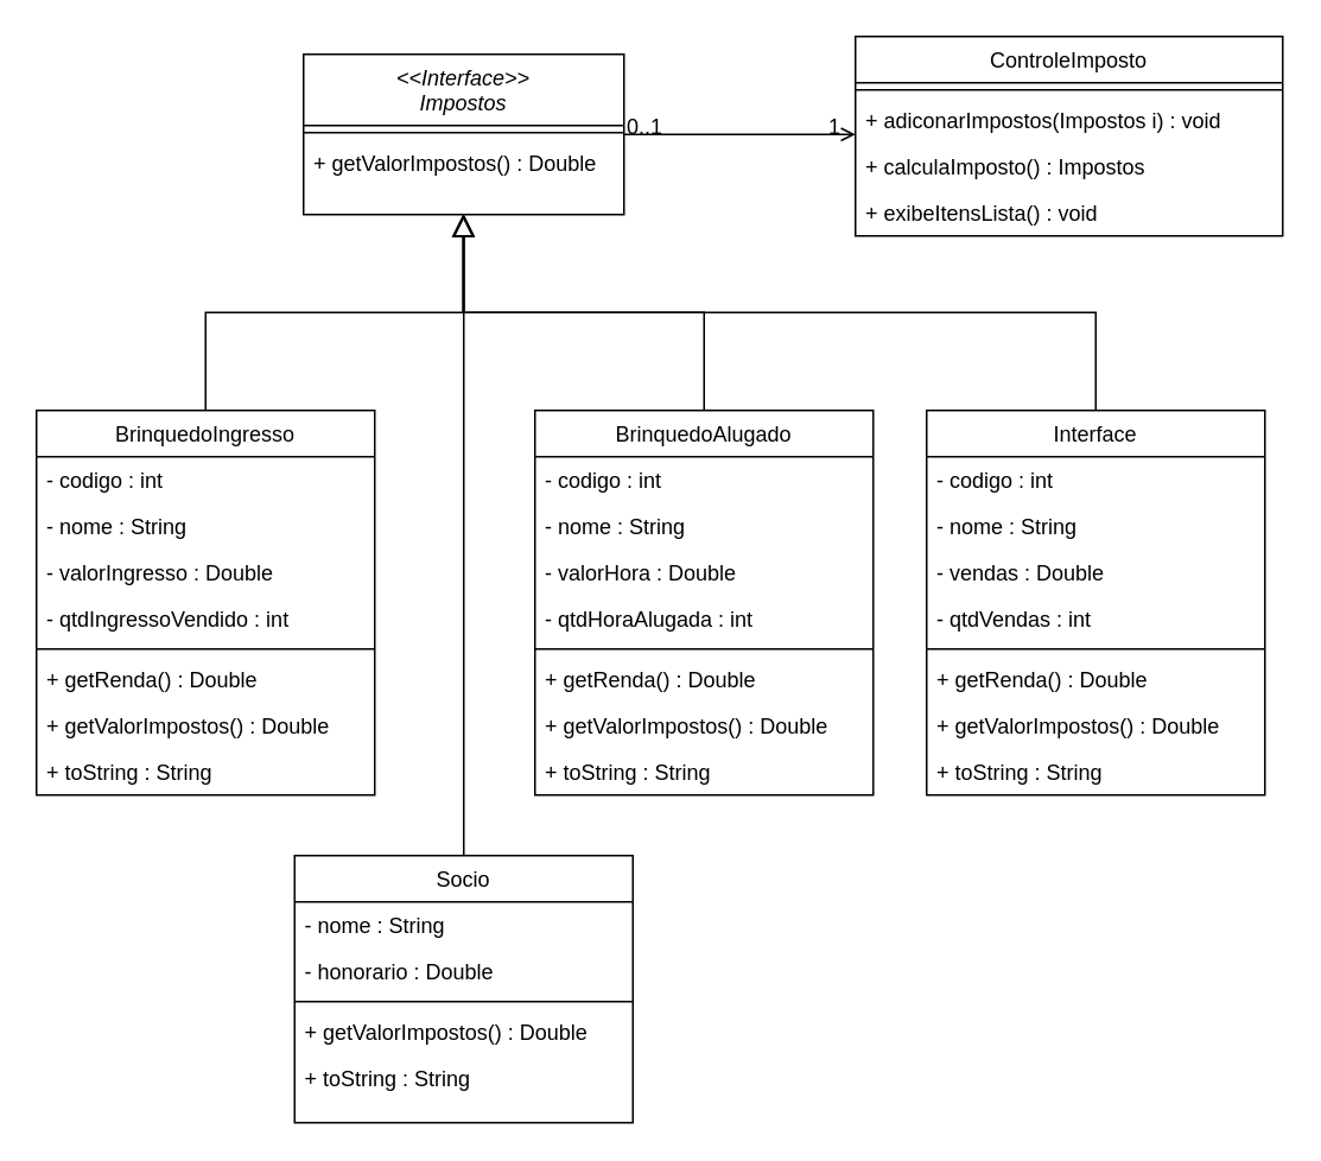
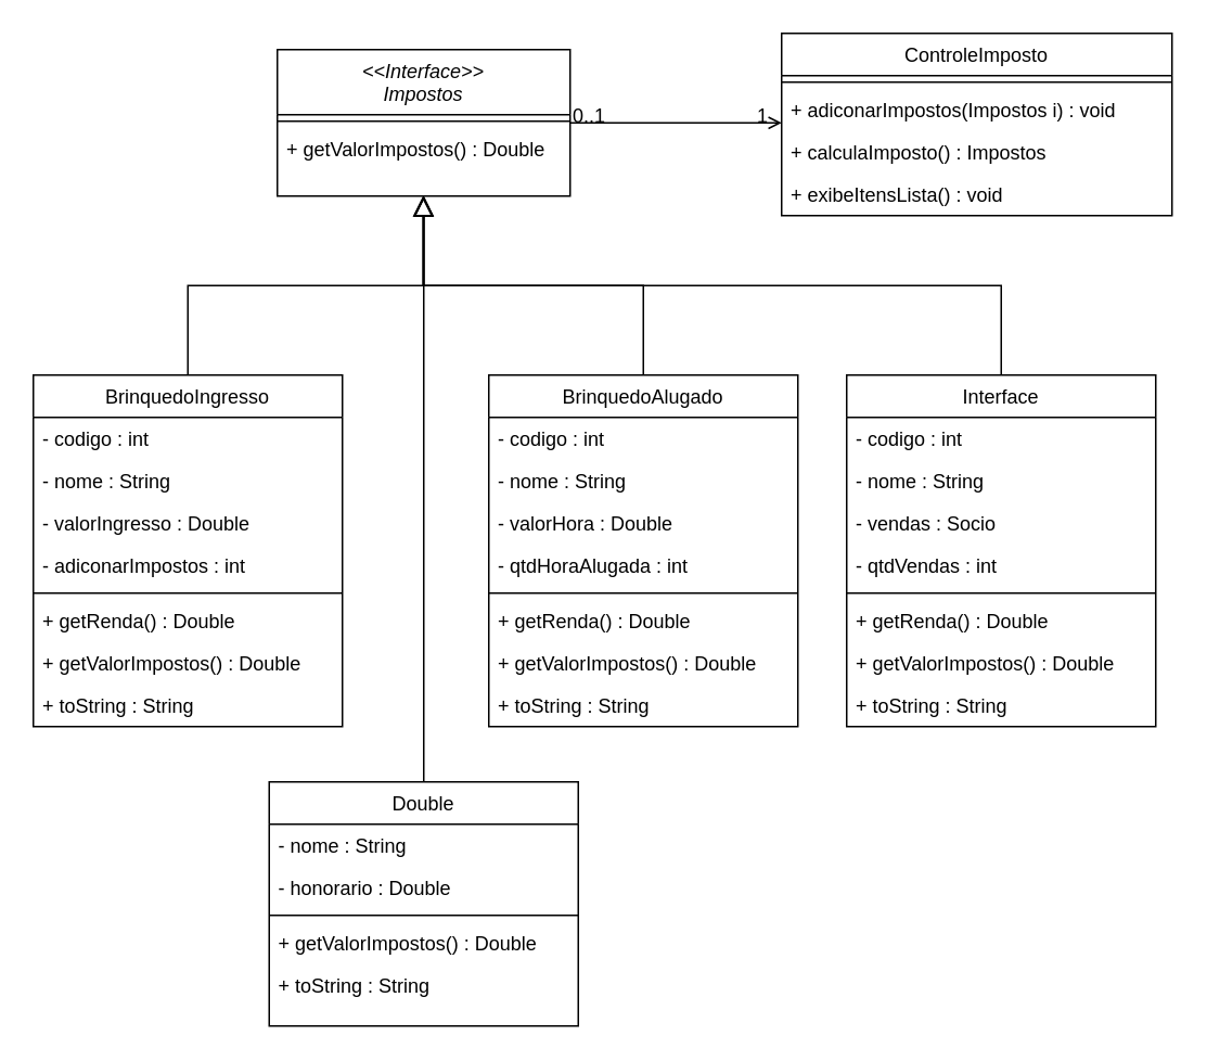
  <mxCell id="0" />
  <mxCell id="1" parent="0" />
  <mxCell id="2" value="&lt;&lt;Interface&gt;&gt;&#10;Impostos" style="swimlane;fontStyle=2;align=center;verticalAlign=top;childLayout=stackLayout;horizontal=1;startSize=40;horizontalStack=0;resizeParent=1;resizeLast=0;collapsible=1;marginBottom=0;rounded=0;shadow=0;strokeWidth=1;" parent="1" vertex="1"><mxGeometry x="170" y="30" width="180" height="90" as="geometry"><mxRectangle x="230" y="140" width="160" height="26" as="alternateBounds" /></mxGeometry></mxCell>
  <mxCell id="3" value="" style="line;html=1;strokeWidth=1;align=left;verticalAlign=middle;spacingTop=-1;spacingLeft=3;spacingRight=3;rotatable=0;labelPosition=right;points=[];portConstraint=eastwest;" parent="2" vertex="1"><mxGeometry y="40" width="180" height="8" as="geometry" /></mxCell>
  <mxCell id="4" value="+ getValorImpostos() : Double" style="text;align=left;verticalAlign=top;spacingLeft=4;spacingRight=4;overflow=hidden;rotatable=0;points=[[0,0.5],[1,0.5]];portConstraint=eastwest;" parent="2" vertex="1"><mxGeometry y="48" width="180" height="26" as="geometry" /></mxCell>
  <mxCell id="5" value="BrinquedoIngresso" style="swimlane;fontStyle=0;align=center;verticalAlign=top;childLayout=stackLayout;horizontal=1;startSize=26;horizontalStack=0;resizeParent=1;resizeLast=0;collapsible=1;marginBottom=0;rounded=0;shadow=0;strokeWidth=1;" parent="1" vertex="1"><mxGeometry x="20" y="230" width="190" height="216" as="geometry"><mxRectangle x="130" y="380" width="160" height="26" as="alternateBounds" /></mxGeometry></mxCell>
  <mxCell id="6" value="- codigo : int" style="text;align=left;verticalAlign=top;spacingLeft=4;spacingRight=4;overflow=hidden;rotatable=0;points=[[0,0.5],[1,0.5]];portConstraint=eastwest;rounded=0;shadow=0;html=0;" parent="5" vertex="1"><mxGeometry y="26" width="190" height="26" as="geometry" /></mxCell>
  <mxCell id="7" value="- nome : String" style="text;align=left;verticalAlign=top;spacingLeft=4;spacingRight=4;overflow=hidden;rotatable=0;points=[[0,0.5],[1,0.5]];portConstraint=eastwest;" parent="5" vertex="1"><mxGeometry y="52" width="190" height="26" as="geometry" /></mxCell>
  <mxCell id="8" value="- valorIngresso : Double" style="text;align=left;verticalAlign=top;spacingLeft=4;spacingRight=4;overflow=hidden;rotatable=0;points=[[0,0.5],[1,0.5]];portConstraint=eastwest;" vertex="1" parent="5"><mxGeometry y="78" width="190" height="26" as="geometry" /></mxCell>
- <mxCell id="9" value="- qtdIngressoVendido : int" style="text;align=left;verticalAlign=top;spacingLeft=4;spacingRight=4;overflow=hidden;rotatable=0;points=[[0,0.5],[1,0.5]];portConstraint=eastwest;" vertex="1" parent="5"><mxGeometry y="104" width="190" height="26" as="geometry" /></mxCell>
+ <mxCell id="9" value="- adiconarImpostos : int" style="text;align=left;verticalAlign=top;spacingLeft=4;spacingRight=4;overflow=hidden;rotatable=0;points=[[0,0.5],[1,0.5]];portConstraint=eastwest;" vertex="1" parent="5"><mxGeometry y="104" width="190" height="26" as="geometry" /></mxCell>
  <mxCell id="10" value="" style="line;html=1;strokeWidth=1;align=left;verticalAlign=middle;spacingTop=-1;spacingLeft=3;spacingRight=3;rotatable=0;labelPosition=right;points=[];portConstraint=eastwest;" parent="5" vertex="1"><mxGeometry y="130" width="190" height="8" as="geometry" /></mxCell>
  <mxCell id="11" value="+ getRenda() : Double" style="text;align=left;verticalAlign=top;spacingLeft=4;spacingRight=4;overflow=hidden;rotatable=0;points=[[0,0.5],[1,0.5]];portConstraint=eastwest;fontStyle=0" parent="5" vertex="1"><mxGeometry y="138" width="190" height="26" as="geometry" /></mxCell>
  <mxCell id="12" value="+ getValorImpostos() : Double" style="text;align=left;verticalAlign=top;spacingLeft=4;spacingRight=4;overflow=hidden;rotatable=0;points=[[0,0.5],[1,0.5]];portConstraint=eastwest;fontStyle=0" vertex="1" parent="5"><mxGeometry y="164" width="190" height="26" as="geometry" /></mxCell>
  <mxCell id="13" value="+ toString : String" style="text;align=left;verticalAlign=top;spacingLeft=4;spacingRight=4;overflow=hidden;rotatable=0;points=[[0,0.5],[1,0.5]];portConstraint=eastwest;" parent="5" vertex="1"><mxGeometry y="190" width="190" height="26" as="geometry" /></mxCell>
  <mxCell id="14" value="" style="endArrow=block;endSize=10;endFill=0;shadow=0;strokeWidth=1;rounded=0;edgeStyle=elbowEdgeStyle;elbow=vertical;" parent="1" source="5" target="2" edge="1"><mxGeometry width="160" relative="1" as="geometry"><mxPoint x="150" y="113" as="sourcePoint" /><mxPoint x="150" y="113" as="targetPoint" /></mxGeometry></mxCell>
  <mxCell id="15" value="" style="endArrow=block;endSize=10;endFill=0;shadow=0;strokeWidth=1;rounded=0;edgeStyle=elbowEdgeStyle;elbow=vertical;exitX=0.5;exitY=0;exitDx=0;exitDy=0;" parent="1" source="24" target="2" edge="1"><mxGeometry width="160" relative="1" as="geometry"><mxPoint x="360" y="270" as="sourcePoint" /><mxPoint x="260" y="181" as="targetPoint" /></mxGeometry></mxCell>
  <mxCell id="16" value="ControleImposto" style="swimlane;fontStyle=0;align=center;verticalAlign=top;childLayout=stackLayout;horizontal=1;startSize=26;horizontalStack=0;resizeParent=1;resizeLast=0;collapsible=1;marginBottom=0;rounded=0;shadow=0;strokeWidth=1;" parent="1" vertex="1"><mxGeometry x="480" y="20" width="240" height="112" as="geometry"><mxRectangle x="550" y="140" width="160" height="26" as="alternateBounds" /></mxGeometry></mxCell>
  <mxCell id="17" value="" style="line;html=1;strokeWidth=1;align=left;verticalAlign=middle;spacingTop=-1;spacingLeft=3;spacingRight=3;rotatable=0;labelPosition=right;points=[];portConstraint=eastwest;" parent="16" vertex="1"><mxGeometry y="26" width="240" height="8" as="geometry" /></mxCell>
  <mxCell id="18" value="+ adiconarImpostos(Impostos i) : void" style="text;align=left;verticalAlign=top;spacingLeft=4;spacingRight=4;overflow=hidden;rotatable=0;points=[[0,0.5],[1,0.5]];portConstraint=eastwest;" vertex="1" parent="16"><mxGeometry y="34" width="240" height="26" as="geometry" /></mxCell>
  <mxCell id="19" value="+ calculaImposto() : Impostos" style="text;align=left;verticalAlign=top;spacingLeft=4;spacingRight=4;overflow=hidden;rotatable=0;points=[[0,0.5],[1,0.5]];portConstraint=eastwest;" vertex="1" parent="16"><mxGeometry y="60" width="240" height="26" as="geometry" /></mxCell>
  <mxCell id="20" value="+ exibeItensLista() : void" style="text;align=left;verticalAlign=top;spacingLeft=4;spacingRight=4;overflow=hidden;rotatable=0;points=[[0,0.5],[1,0.5]];portConstraint=eastwest;" vertex="1" parent="16"><mxGeometry y="86" width="240" height="26" as="geometry" /></mxCell>
  <mxCell id="21" value="" style="endArrow=open;shadow=0;strokeWidth=1;rounded=0;endFill=1;edgeStyle=elbowEdgeStyle;elbow=vertical;" parent="1" source="2" target="16" edge="1"><mxGeometry x="0.5" y="41" relative="1" as="geometry"><mxPoint x="330" y="102" as="sourcePoint" /><mxPoint x="490" y="102" as="targetPoint" /><mxPoint x="-40" y="32" as="offset" /></mxGeometry></mxCell>
  <mxCell id="22" value="0..1" style="resizable=0;align=left;verticalAlign=bottom;labelBackgroundColor=none;fontSize=12;" parent="21" connectable="0" vertex="1"><mxGeometry x="-1" relative="1" as="geometry"><mxPoint y="4" as="offset" /></mxGeometry></mxCell>
  <mxCell id="23" value="1" style="resizable=0;align=right;verticalAlign=bottom;labelBackgroundColor=none;fontSize=12;" parent="21" connectable="0" vertex="1"><mxGeometry x="1" relative="1" as="geometry"><mxPoint x="-7" y="4" as="offset" /></mxGeometry></mxCell>
  <mxCell id="24" value="BrinquedoAlugado" style="swimlane;fontStyle=0;align=center;verticalAlign=top;childLayout=stackLayout;horizontal=1;startSize=26;horizontalStack=0;resizeParent=1;resizeLast=0;collapsible=1;marginBottom=0;rounded=0;shadow=0;strokeWidth=1;" vertex="1" parent="1"><mxGeometry x="300" y="230" width="190" height="216" as="geometry"><mxRectangle x="130" y="380" width="160" height="26" as="alternateBounds" /></mxGeometry></mxCell>
  <mxCell id="25" value="- codigo : int" style="text;align=left;verticalAlign=top;spacingLeft=4;spacingRight=4;overflow=hidden;rotatable=0;points=[[0,0.5],[1,0.5]];portConstraint=eastwest;rounded=0;shadow=0;html=0;" vertex="1" parent="24"><mxGeometry y="26" width="190" height="26" as="geometry" /></mxCell>
  <mxCell id="26" value="- nome : String" style="text;align=left;verticalAlign=top;spacingLeft=4;spacingRight=4;overflow=hidden;rotatable=0;points=[[0,0.5],[1,0.5]];portConstraint=eastwest;" vertex="1" parent="24"><mxGeometry y="52" width="190" height="26" as="geometry" /></mxCell>
  <mxCell id="27" value="- valorHora : Double" style="text;align=left;verticalAlign=top;spacingLeft=4;spacingRight=4;overflow=hidden;rotatable=0;points=[[0,0.5],[1,0.5]];portConstraint=eastwest;" vertex="1" parent="24"><mxGeometry y="78" width="190" height="26" as="geometry" /></mxCell>
  <mxCell id="28" value="- qtdHoraAlugada : int" style="text;align=left;verticalAlign=top;spacingLeft=4;spacingRight=4;overflow=hidden;rotatable=0;points=[[0,0.5],[1,0.5]];portConstraint=eastwest;" vertex="1" parent="24"><mxGeometry y="104" width="190" height="26" as="geometry" /></mxCell>
  <mxCell id="29" value="" style="line;html=1;strokeWidth=1;align=left;verticalAlign=middle;spacingTop=-1;spacingLeft=3;spacingRight=3;rotatable=0;labelPosition=right;points=[];portConstraint=eastwest;" vertex="1" parent="24"><mxGeometry y="130" width="190" height="8" as="geometry" /></mxCell>
  <mxCell id="30" value="+ getRenda() : Double" style="text;align=left;verticalAlign=top;spacingLeft=4;spacingRight=4;overflow=hidden;rotatable=0;points=[[0,0.5],[1,0.5]];portConstraint=eastwest;fontStyle=0" vertex="1" parent="24"><mxGeometry y="138" width="190" height="26" as="geometry" /></mxCell>
  <mxCell id="31" value="+ getValorImpostos() : Double" style="text;align=left;verticalAlign=top;spacingLeft=4;spacingRight=4;overflow=hidden;rotatable=0;points=[[0,0.5],[1,0.5]];portConstraint=eastwest;fontStyle=0" vertex="1" parent="24"><mxGeometry y="164" width="190" height="26" as="geometry" /></mxCell>
  <mxCell id="32" value="+ toString : String" style="text;align=left;verticalAlign=top;spacingLeft=4;spacingRight=4;overflow=hidden;rotatable=0;points=[[0,0.5],[1,0.5]];portConstraint=eastwest;" vertex="1" parent="24"><mxGeometry y="190" width="190" height="26" as="geometry" /></mxCell>
- <mxCell id="33" value="Socio" style="swimlane;fontStyle=0;align=center;verticalAlign=top;childLayout=stackLayout;horizontal=1;startSize=26;horizontalStack=0;resizeParent=1;resizeLast=0;collapsible=1;marginBottom=0;rounded=0;shadow=0;strokeWidth=1;" vertex="1" parent="1"><mxGeometry x="165" y="480" width="190" height="150" as="geometry"><mxRectangle x="130" y="380" width="160" height="26" as="alternateBounds" /></mxGeometry></mxCell>
+ <mxCell id="33" value="Double" style="swimlane;fontStyle=0;align=center;verticalAlign=top;childLayout=stackLayout;horizontal=1;startSize=26;horizontalStack=0;resizeParent=1;resizeLast=0;collapsible=1;marginBottom=0;rounded=0;shadow=0;strokeWidth=1;" vertex="1" parent="1"><mxGeometry x="165" y="480" width="190" height="150" as="geometry"><mxRectangle x="130" y="380" width="160" height="26" as="alternateBounds" /></mxGeometry></mxCell>
  <mxCell id="34" value="- nome : String" style="text;align=left;verticalAlign=top;spacingLeft=4;spacingRight=4;overflow=hidden;rotatable=0;points=[[0,0.5],[1,0.5]];portConstraint=eastwest;" vertex="1" parent="33"><mxGeometry y="26" width="190" height="26" as="geometry" /></mxCell>
  <mxCell id="35" value="- honorario : Double" style="text;align=left;verticalAlign=top;spacingLeft=4;spacingRight=4;overflow=hidden;rotatable=0;points=[[0,0.5],[1,0.5]];portConstraint=eastwest;" vertex="1" parent="33"><mxGeometry y="52" width="190" height="26" as="geometry" /></mxCell>
  <mxCell id="36" value="" style="line;html=1;strokeWidth=1;align=left;verticalAlign=middle;spacingTop=-1;spacingLeft=3;spacingRight=3;rotatable=0;labelPosition=right;points=[];portConstraint=eastwest;" vertex="1" parent="33"><mxGeometry y="78" width="190" height="8" as="geometry" /></mxCell>
  <mxCell id="37" value="+ getValorImpostos() : Double" style="text;align=left;verticalAlign=top;spacingLeft=4;spacingRight=4;overflow=hidden;rotatable=0;points=[[0,0.5],[1,0.5]];portConstraint=eastwest;fontStyle=0" vertex="1" parent="33"><mxGeometry y="86" width="190" height="26" as="geometry" /></mxCell>
  <mxCell id="38" value="+ toString : String" style="text;align=left;verticalAlign=top;spacingLeft=4;spacingRight=4;overflow=hidden;rotatable=0;points=[[0,0.5],[1,0.5]];portConstraint=eastwest;" vertex="1" parent="33"><mxGeometry y="112" width="190" height="26" as="geometry" /></mxCell>
  <mxCell id="39" value="" style="endArrow=block;endSize=10;endFill=0;shadow=0;strokeWidth=1;rounded=0;edgeStyle=elbowEdgeStyle;elbow=vertical;exitX=0.5;exitY=0;exitDx=0;exitDy=0;" edge="1" parent="1" source="33"><mxGeometry width="160" relative="1" as="geometry"><mxPoint x="325" y="270" as="sourcePoint" /><mxPoint x="260" y="120" as="targetPoint" /></mxGeometry></mxCell>
  <mxCell id="40" value="Interface" style="swimlane;fontStyle=0;align=center;verticalAlign=top;childLayout=stackLayout;horizontal=1;startSize=26;horizontalStack=0;resizeParent=1;resizeLast=0;collapsible=1;marginBottom=0;rounded=0;shadow=0;strokeWidth=1;" vertex="1" parent="1"><mxGeometry x="520" y="230" width="190" height="216" as="geometry"><mxRectangle x="130" y="380" width="160" height="26" as="alternateBounds" /></mxGeometry></mxCell>
  <mxCell id="41" value="- codigo : int" style="text;align=left;verticalAlign=top;spacingLeft=4;spacingRight=4;overflow=hidden;rotatable=0;points=[[0,0.5],[1,0.5]];portConstraint=eastwest;rounded=0;shadow=0;html=0;" vertex="1" parent="40"><mxGeometry y="26" width="190" height="26" as="geometry" /></mxCell>
  <mxCell id="42" value="- nome : String" style="text;align=left;verticalAlign=top;spacingLeft=4;spacingRight=4;overflow=hidden;rotatable=0;points=[[0,0.5],[1,0.5]];portConstraint=eastwest;" vertex="1" parent="40"><mxGeometry y="52" width="190" height="26" as="geometry" /></mxCell>
- <mxCell id="43" value="- vendas : Double" style="text;align=left;verticalAlign=top;spacingLeft=4;spacingRight=4;overflow=hidden;rotatable=0;points=[[0,0.5],[1,0.5]];portConstraint=eastwest;" vertex="1" parent="40"><mxGeometry y="78" width="190" height="26" as="geometry" /></mxCell>
+ <mxCell id="43" value="- vendas : Socio" style="text;align=left;verticalAlign=top;spacingLeft=4;spacingRight=4;overflow=hidden;rotatable=0;points=[[0,0.5],[1,0.5]];portConstraint=eastwest;" vertex="1" parent="40"><mxGeometry y="78" width="190" height="26" as="geometry" /></mxCell>
  <mxCell id="44" value="- qtdVendas : int" style="text;align=left;verticalAlign=top;spacingLeft=4;spacingRight=4;overflow=hidden;rotatable=0;points=[[0,0.5],[1,0.5]];portConstraint=eastwest;" vertex="1" parent="40"><mxGeometry y="104" width="190" height="26" as="geometry" /></mxCell>
  <mxCell id="45" value="" style="line;html=1;strokeWidth=1;align=left;verticalAlign=middle;spacingTop=-1;spacingLeft=3;spacingRight=3;rotatable=0;labelPosition=right;points=[];portConstraint=eastwest;" vertex="1" parent="40"><mxGeometry y="130" width="190" height="8" as="geometry" /></mxCell>
  <mxCell id="46" value="+ getRenda() : Double" style="text;align=left;verticalAlign=top;spacingLeft=4;spacingRight=4;overflow=hidden;rotatable=0;points=[[0,0.5],[1,0.5]];portConstraint=eastwest;fontStyle=0" vertex="1" parent="40"><mxGeometry y="138" width="190" height="26" as="geometry" /></mxCell>
  <mxCell id="47" value="+ getValorImpostos() : Double" style="text;align=left;verticalAlign=top;spacingLeft=4;spacingRight=4;overflow=hidden;rotatable=0;points=[[0,0.5],[1,0.5]];portConstraint=eastwest;fontStyle=0" vertex="1" parent="40"><mxGeometry y="164" width="190" height="26" as="geometry" /></mxCell>
  <mxCell id="48" value="+ toString : String" style="text;align=left;verticalAlign=top;spacingLeft=4;spacingRight=4;overflow=hidden;rotatable=0;points=[[0,0.5],[1,0.5]];portConstraint=eastwest;" vertex="1" parent="40"><mxGeometry y="190" width="190" height="26" as="geometry" /></mxCell>
  <mxCell id="49" value="" style="endArrow=block;endSize=10;endFill=0;shadow=0;strokeWidth=1;rounded=0;edgeStyle=elbowEdgeStyle;elbow=vertical;exitX=0.5;exitY=0;exitDx=0;exitDy=0;" edge="1" parent="1" source="40"><mxGeometry width="160" relative="1" as="geometry"><mxPoint x="259.5" y="480" as="sourcePoint" /><mxPoint x="259.5" y="120" as="targetPoint" /></mxGeometry></mxCell>
